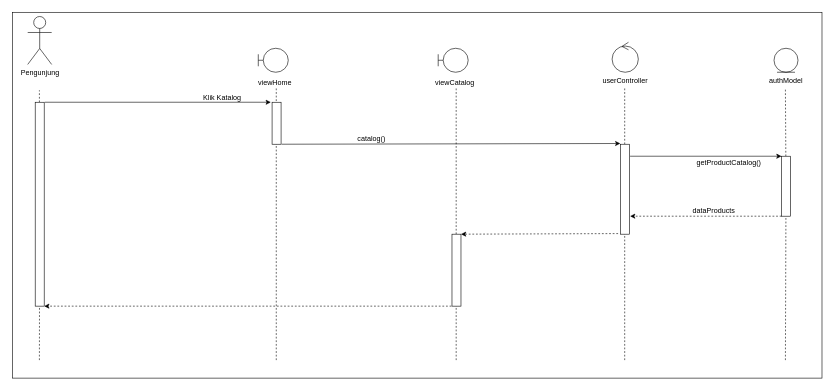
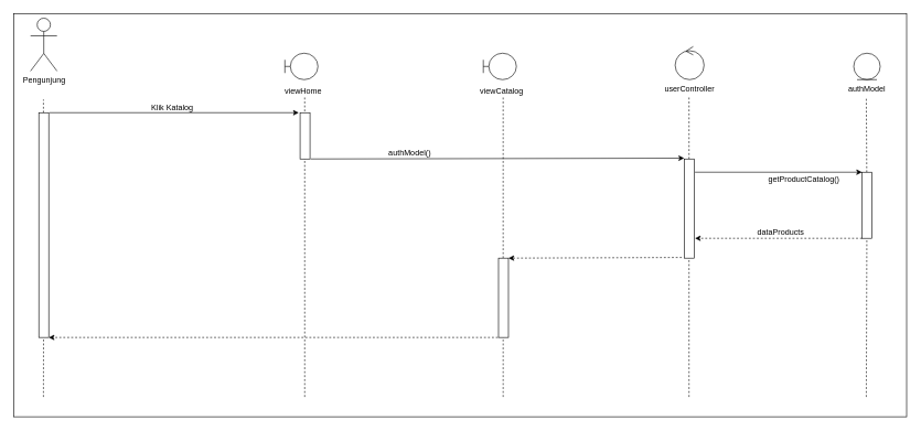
  <mxCell id="0" />
  <mxCell id="1" parent="0" />
  <mxCell id="2" value="" style="rounded=0;whiteSpace=wrap;html=1;" vertex="1" parent="1"><mxGeometry x="20" y="20" width="1350" height="610" as="geometry" /></mxCell>
  <mxCell id="3" value="Pengunjung" style="shape=umlActor;verticalLabelPosition=bottom;verticalAlign=top;html=1;outlineConnect=0;" vertex="1" parent="1"><mxGeometry x="45.5" y="27" width="40" height="80" as="geometry" /></mxCell>
  <mxCell id="4" value="" style="endArrow=none;dashed=1;html=1;rounded=0;startArrow=none;" edge="1" parent="1" source="5"><mxGeometry width="50" height="50" relative="1" as="geometry"><mxPoint x="65" y="560" as="sourcePoint" /><mxPoint x="65" y="150" as="targetPoint" /></mxGeometry></mxCell>
  <mxCell id="5" value="" style="rounded=0;whiteSpace=wrap;html=1;" vertex="1" parent="1"><mxGeometry x="58" y="170" width="15" height="340" as="geometry" /></mxCell>
  <mxCell id="6" value="" style="endArrow=none;dashed=1;html=1;rounded=0;" edge="1" parent="1" target="5"><mxGeometry width="50" height="50" relative="1" as="geometry"><mxPoint x="65" y="600" as="sourcePoint" /><mxPoint x="65" y="150" as="targetPoint" /></mxGeometry></mxCell>
  <mxCell id="7" value="" style="shape=umlBoundary;whiteSpace=wrap;html=1;" vertex="1" parent="1"><mxGeometry x="430" y="80" width="50" height="40" as="geometry" /></mxCell>
  <mxCell id="8" value="" style="endArrow=none;dashed=1;html=1;rounded=0;startArrow=none;" edge="1" parent="1"><mxGeometry width="50" height="50" relative="1" as="geometry"><mxPoint x="460" y="600" as="sourcePoint" /><mxPoint x="460" y="147" as="targetPoint" /></mxGeometry></mxCell>
  <mxCell id="9" value="" style="rounded=0;whiteSpace=wrap;html=1;" vertex="1" parent="1"><mxGeometry x="453" y="170" width="15" height="70" as="geometry" /></mxCell>
  <mxCell id="10" value="" style="ellipse;shape=umlControl;whiteSpace=wrap;html=1;" vertex="1" parent="1"><mxGeometry x="1020" y="70" width="43.75" height="50" as="geometry" /></mxCell>
  <mxCell id="11" value="" style="endArrow=none;dashed=1;html=1;rounded=0;startArrow=none;" edge="1" parent="1"><mxGeometry width="50" height="50" relative="1" as="geometry"><mxPoint x="1041" y="600" as="sourcePoint" /><mxPoint x="1041" y="147" as="targetPoint" /></mxGeometry></mxCell>
  <mxCell id="12" value="" style="rounded=0;whiteSpace=wrap;html=1;" vertex="1" parent="1"><mxGeometry x="1034" y="240" width="15" height="150" as="geometry" /></mxCell>
  <mxCell id="13" value="" style="shape=umlLifeline;participant=umlEntity;perimeter=lifelinePerimeter;whiteSpace=wrap;html=1;container=1;collapsible=0;recursiveResize=0;verticalAlign=top;spacingTop=36;outlineConnect=0;" vertex="1" parent="1"><mxGeometry x="1290" y="80" width="40" height="40" as="geometry" /></mxCell>
  <mxCell id="14" value="" style="endArrow=none;dashed=1;html=1;rounded=0;startArrow=none;" edge="1" parent="1" source="15"><mxGeometry width="50" height="50" relative="1" as="geometry"><mxPoint x="1309" y="561.5" as="sourcePoint" /><mxPoint x="1309" y="148.5" as="targetPoint" /></mxGeometry></mxCell>
  <mxCell id="15" value="" style="rounded=0;whiteSpace=wrap;html=1;" vertex="1" parent="1"><mxGeometry x="1302.5" y="260" width="15" height="100" as="geometry" /></mxCell>
  <mxCell id="16" value="" style="endArrow=none;dashed=1;html=1;rounded=0;startArrow=none;" edge="1" parent="1" target="15"><mxGeometry width="50" height="50" relative="1" as="geometry"><mxPoint x="1309" y="600" as="sourcePoint" /><mxPoint x="1309" y="148.5" as="targetPoint" /></mxGeometry></mxCell>
  <mxCell id="17" value="" style="endArrow=classic;html=1;rounded=0;exitX=1;exitY=0;exitDx=0;exitDy=0;" edge="1" parent="1"><mxGeometry width="50" height="50" relative="1" as="geometry"><mxPoint x="74" y="170" as="sourcePoint" /><mxPoint x="451" y="170" as="targetPoint" /></mxGeometry></mxCell>
  <mxCell id="18" value="" style="endArrow=classic;html=1;rounded=0;entryX=-0.02;entryY=-0.001;entryDx=0;entryDy=0;entryPerimeter=0;" edge="1" parent="1"><mxGeometry width="50" height="50" relative="1" as="geometry"><mxPoint x="469" y="240" as="sourcePoint" /><mxPoint x="1033.7" y="238.8" as="targetPoint" /></mxGeometry></mxCell>
  <mxCell id="19" value="" style="endArrow=classic;html=1;rounded=0;" edge="1" parent="1"><mxGeometry width="50" height="50" relative="1" as="geometry"><mxPoint x="1050" y="260" as="sourcePoint" /><mxPoint x="1302.5" y="260" as="targetPoint" /></mxGeometry></mxCell>
  <mxCell id="20" value="" style="endArrow=classic;html=1;rounded=0;dashed=1;" edge="1" parent="1"><mxGeometry width="50" height="50" relative="1" as="geometry"><mxPoint x="1302.5" y="360" as="sourcePoint" /><mxPoint x="1050" y="360" as="targetPoint" /></mxGeometry></mxCell>
  <mxCell id="21" value="" style="endArrow=classic;html=1;rounded=0;dashed=1;" edge="1" parent="1"><mxGeometry width="50" height="50" relative="1" as="geometry"><mxPoint x="1030" y="389" as="sourcePoint" /><mxPoint x="768" y="390" as="targetPoint" /></mxGeometry></mxCell>
  <mxCell id="22" value="" style="endArrow=classic;html=1;rounded=0;dashed=1;entryX=1;entryY=1;entryDx=0;entryDy=0;" edge="1" parent="1" target="5"><mxGeometry width="50" height="50" relative="1" as="geometry"><mxPoint x="752" y="510" as="sourcePoint" /><mxPoint x="80" y="509" as="targetPoint" /></mxGeometry></mxCell>
  <mxCell id="23" value="viewHome" style="text;html=1;strokeColor=none;fillColor=none;align=center;verticalAlign=middle;whiteSpace=wrap;rounded=0;" vertex="1" parent="1"><mxGeometry x="428" y="122" width="60" height="30" as="geometry" /></mxCell>
  <mxCell id="24" value="userController" style="text;html=1;strokeColor=none;fillColor=none;align=center;verticalAlign=middle;whiteSpace=wrap;rounded=0;" vertex="1" parent="1"><mxGeometry x="1011.5" y="120" width="60" height="30" as="geometry" /></mxCell>
  <mxCell id="25" value="authModel" style="text;html=1;strokeColor=none;fillColor=none;align=center;verticalAlign=middle;whiteSpace=wrap;rounded=0;" vertex="1" parent="1"><mxGeometry x="1280" y="120" width="60" height="30" as="geometry" /></mxCell>
- <mxCell id="26" value="Klik Katalog" style="text;html=1;strokeColor=none;fillColor=none;align=center;verticalAlign=middle;whiteSpace=wrap;rounded=0;" vertex="1" parent="1"><mxGeometry x="320" y="147" width="100" height="30" as="geometry" /></mxCell>
- <mxCell id="27" value="catalog()" style="text;html=1;strokeColor=none;fillColor=none;align=center;verticalAlign=middle;whiteSpace=wrap;rounded=0;" vertex="1" parent="1"><mxGeometry x="569" y="216" width="100" height="30" as="geometry" /></mxCell>
+ <mxCell id="26" value="Klik Katalog" style="text;html=1;strokeColor=none;fillColor=none;align=center;verticalAlign=middle;whiteSpace=wrap;rounded=0;" vertex="1" parent="1"><mxGeometry x="210" y="147" width="100" height="30" as="geometry" /></mxCell>
+ <mxCell id="27" value="authModel()" style="text;html=1;strokeColor=none;fillColor=none;align=center;verticalAlign=middle;whiteSpace=wrap;rounded=0;" vertex="1" parent="1"><mxGeometry x="569" y="216" width="100" height="30" as="geometry" /></mxCell>
  <mxCell id="28" value="getProductCatalog()" style="text;html=1;strokeColor=none;fillColor=none;align=center;verticalAlign=middle;whiteSpace=wrap;rounded=0;" vertex="1" parent="1"><mxGeometry x="1165" y="256" width="100" height="30" as="geometry" /></mxCell>
- <mxCell id="29" value="dataProducts" style="text;html=1;strokeColor=none;fillColor=none;align=center;verticalAlign=middle;whiteSpace=wrap;rounded=0;" vertex="1" parent="1"><mxGeometry x="1140" y="336" width="100" height="30" as="geometry" /></mxCell>
+ <mxCell id="29" value="dataProducts" style="text;html=1;strokeColor=none;fillColor=none;align=center;verticalAlign=middle;whiteSpace=wrap;rounded=0;" vertex="1" parent="1"><mxGeometry x="1130" y="336" width="100" height="30" as="geometry" /></mxCell>
  <mxCell id="30" value="" style="shape=umlBoundary;whiteSpace=wrap;html=1;" vertex="1" parent="1"><mxGeometry x="730" y="80" width="50" height="40" as="geometry" /></mxCell>
  <mxCell id="31" value="" style="endArrow=none;dashed=1;html=1;rounded=0;startArrow=none;" edge="1" parent="1"><mxGeometry width="50" height="50" relative="1" as="geometry"><mxPoint x="760" y="600" as="sourcePoint" /><mxPoint x="760" y="147" as="targetPoint" /></mxGeometry></mxCell>
  <mxCell id="32" value="" style="rounded=0;whiteSpace=wrap;html=1;" vertex="1" parent="1"><mxGeometry x="753" y="390" width="15" height="120" as="geometry" /></mxCell>
  <mxCell id="33" value="viewCatalog" style="text;html=1;strokeColor=none;fillColor=none;align=center;verticalAlign=middle;whiteSpace=wrap;rounded=0;" vertex="1" parent="1"><mxGeometry x="728" y="122" width="60" height="30" as="geometry" /></mxCell>
